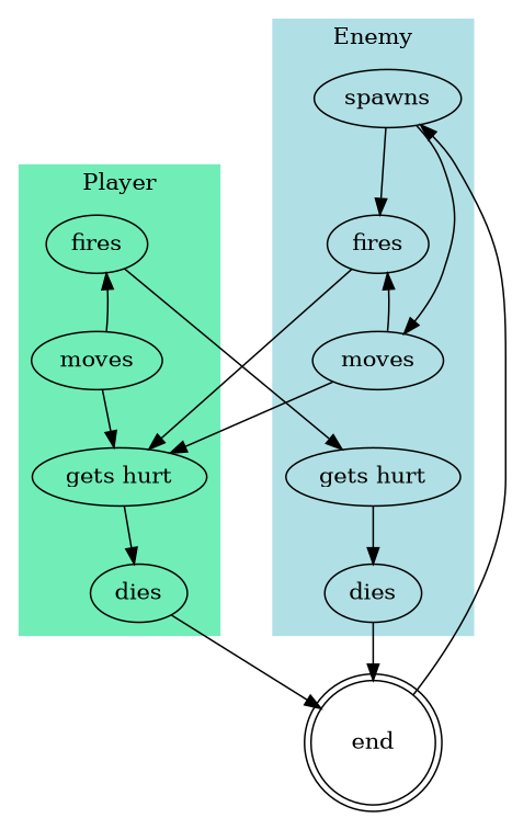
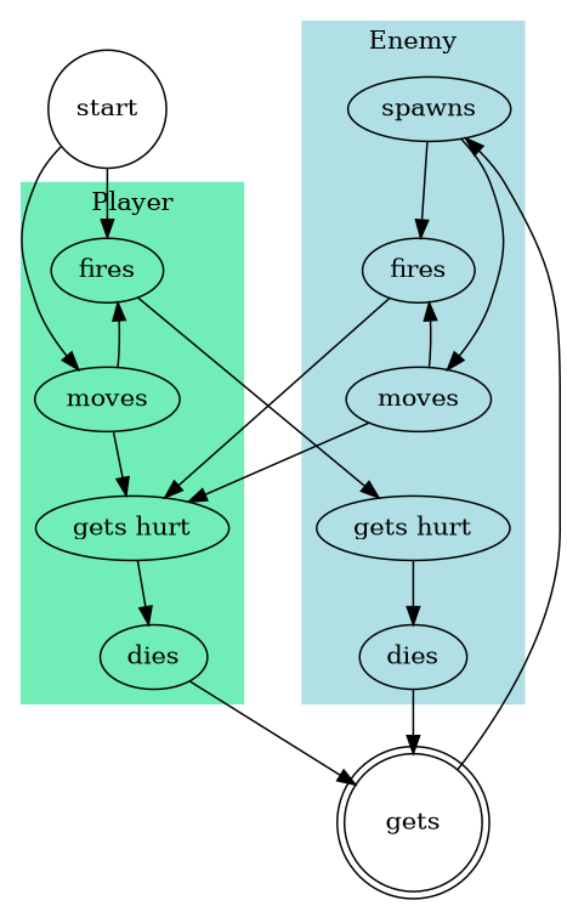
  digraph {
    node [shape=ellipse]
    edge [weight=100]
    n1 [label=fires]
    n2 [label=moves]
    n3 [label="gets hurt"]
    n4 [label=dies]
    n5 [label=spawns]
    n6 [label=fires]
    n7 [label=moves]
    n8 [label="gets hurt"]
    n9 [label=dies]
-   end [shape=doublecircle]
+   end [shape=doublecircle label=gets]
+   start [shape=circle]
    subgraph cluster_1 {
      color="#71EEB8"
      label=Player
      style=filled
      n1
      n2
      n3
      n4
    }
    subgraph cluster_2 {
      color=powderblue
      label=Enemy
      style=filled
      n5
      n6
      n7
      n8
      n9
    }
    n1 -> n2 [color=none]
    n1 -> n8 [weight=10]
    n2 -> n1 [weight=1]
    n2 -> n3
    n3 -> n4
    n4 -> end
    n5 -> n6
    n5 -> n7 [weight=1]
    n6 -> n3 [weight=10]
    n6 -> n7 [color=none]
    n7 -> n3 [weight=10]
    n7 -> n6 [weight=1]
    n7 -> n8 [color=none]
    n8 -> n9
    n9 -> end
    end -> n5
+   start -> n1
+   start -> n2 [weight=1]
  }
